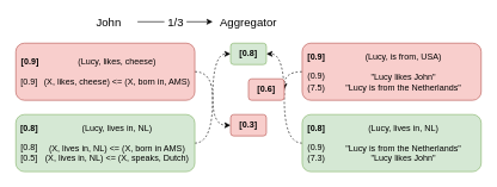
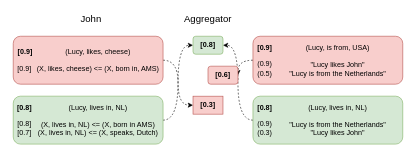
  <mxCell id="0" />
  <mxCell id="1" parent="0" />
  <mxCell id="2" style="edgeStyle=orthogonalEdgeStyle;curved=1;rounded=0;orthogonalLoop=1;jettySize=auto;html=1;exitX=1;exitY=0.5;exitDx=0;exitDy=0;entryX=0;entryY=0.5;entryDx=0;entryDy=0;dashed=1;" edge="1" parent="1" source="3" target="14"><mxGeometry relative="1" as="geometry" /></mxCell>
  <mxCell id="3" value="&amp;nbsp; &amp;nbsp; &amp;nbsp; &amp;nbsp; &amp;nbsp; (Lucy, lives in, NL)&lt;br&gt;&lt;br&gt;&amp;nbsp; &amp;nbsp; &amp;nbsp; &amp;nbsp; &amp;nbsp; (X, lives in, NL) &amp;lt;= (X, born in AMS)&lt;br&gt;&amp;nbsp; &amp;nbsp; &amp;nbsp; &amp;nbsp; &amp;nbsp; (X, lives in, NL) &amp;lt;= (X, speaks, Dutch)" style="rounded=1;whiteSpace=wrap;html=1;fillColor=#d5e8d4;strokeColor=#82b366;" vertex="1" parent="1"><mxGeometry x="21" y="160" width="250" height="80" as="geometry" /></mxCell>
  <mxCell id="4" style="edgeStyle=orthogonalEdgeStyle;curved=1;rounded=0;orthogonalLoop=1;jettySize=auto;html=1;exitX=1;exitY=0.5;exitDx=0;exitDy=0;entryX=0;entryY=0.5;entryDx=0;entryDy=0;dashed=1;" edge="1" parent="1" source="5" target="10"><mxGeometry relative="1" as="geometry" /></mxCell>
  <mxCell id="5" value="&amp;nbsp; &amp;nbsp; &amp;nbsp; &amp;nbsp; &amp;nbsp; (Lucy, likes, cheese)&lt;br&gt;&lt;br&gt;&amp;nbsp; &amp;nbsp; &amp;nbsp; &amp;nbsp; &amp;nbsp; (X, likes, cheese) &amp;lt;= (X, born in, AMS)" style="rounded=1;whiteSpace=wrap;html=1;fillColor=#f8cecc;strokeColor=#b85450;" vertex="1" parent="1"><mxGeometry x="21" y="60" width="250" height="80" as="geometry" /></mxCell>
  <mxCell id="6" style="edgeStyle=orthogonalEdgeStyle;curved=1;rounded=0;orthogonalLoop=1;jettySize=auto;html=1;exitX=0;exitY=0.5;exitDx=0;exitDy=0;entryX=1;entryY=0.5;entryDx=0;entryDy=0;dashed=1;" edge="1" parent="1" source="7" target="15"><mxGeometry relative="1" as="geometry" /></mxCell>
  <mxCell id="7" value="&amp;nbsp; &amp;nbsp; &amp;nbsp; &amp;nbsp; &amp;nbsp; (Lucy, is from, USA)&lt;br&gt;&lt;br&gt;&amp;nbsp; &amp;nbsp; &amp;nbsp; &amp;nbsp; &amp;nbsp; &quot;Lucy likes John&quot;&lt;br&gt;&amp;nbsp; &amp;nbsp; &amp;nbsp; &amp;nbsp; &amp;nbsp; &quot;Lucy is from the Netherlands&quot;" style="rounded=1;whiteSpace=wrap;html=1;fillColor=#f8cecc;strokeColor=#b85450;" vertex="1" parent="1"><mxGeometry x="421" y="60" width="250" height="80" as="geometry" /></mxCell>
  <mxCell id="8" style="edgeStyle=orthogonalEdgeStyle;rounded=0;orthogonalLoop=1;jettySize=auto;html=1;exitX=0;exitY=0.5;exitDx=0;exitDy=0;entryX=1;entryY=0.5;entryDx=0;entryDy=0;curved=1;dashed=1;" edge="1" parent="1" source="9" target="14"><mxGeometry relative="1" as="geometry" /></mxCell>
  <mxCell id="9" value="&amp;nbsp; &amp;nbsp; &amp;nbsp; &amp;nbsp; &amp;nbsp; (Lucy, lives in, NL)&lt;br&gt;&lt;br&gt;&amp;nbsp; &amp;nbsp; &amp;nbsp; &amp;nbsp; &amp;nbsp; &quot;Lucy is from the Netherlands&quot;&lt;br&gt;&amp;nbsp; &amp;nbsp; &amp;nbsp; &amp;nbsp; &amp;nbsp; &quot;Lucy likes John&quot;" style="rounded=1;whiteSpace=wrap;html=1;fillColor=#d5e8d4;strokeColor=#82b366;" vertex="1" parent="1"><mxGeometry x="421" y="160" width="250" height="80" as="geometry" /></mxCell>
- <mxCell id="10" value="&lt;b&gt;[0.3]&lt;/b&gt;" style="rounded=1;whiteSpace=wrap;html=1;fillColor=#f8cecc;strokeColor=#b85450;" vertex="1" parent="1"><mxGeometry x="321" y="160" width="50" height="30" as="geometry" /></mxCell>
- <mxCell id="11" value="&lt;font style=&quot;font-size: 16px&quot;&gt;&amp;nbsp;1/3&amp;nbsp;&lt;/font&gt;" style="edgeStyle=orthogonalEdgeStyle;rounded=0;orthogonalLoop=1;jettySize=auto;html=1;exitX=1;exitY=0.5;exitDx=0;exitDy=0;entryX=0;entryY=0.5;entryDx=0;entryDy=0;" edge="1" parent="1" source="12" target="13"><mxGeometry relative="1" as="geometry" /></mxCell>
+ <mxCell id="10" value="&lt;b&gt;[0.3]&lt;/b&gt;" style="whiteSpace=wrap;html=1;fillColor=#f8cecc;strokeColor=#b85450;rounded=0;" vertex="1" parent="1"><mxGeometry x="321" y="160" width="50" height="30" as="geometry" /></mxCell>
  <mxCell id="12" value="&lt;font style=&quot;font-size: 16px&quot;&gt;John&lt;/font&gt;" style="text;html=1;strokeColor=none;fillColor=none;align=center;verticalAlign=middle;whiteSpace=wrap;rounded=0;" vertex="1" parent="1"><mxGeometry x="111" y="20" width="80" height="20" as="geometry" /></mxCell>
  <mxCell id="13" value="&lt;font style=&quot;font-size: 16px&quot;&gt;Aggregator&lt;/font&gt;" style="text;html=1;strokeColor=none;fillColor=none;align=center;verticalAlign=middle;whiteSpace=wrap;rounded=0;" vertex="1" parent="1"><mxGeometry x="296" y="20" width="100" height="20" as="geometry" /></mxCell>
  <mxCell id="14" value="&lt;b&gt;[0.8]&lt;/b&gt;" style="rounded=1;whiteSpace=wrap;html=1;fillColor=#d5e8d4;strokeColor=#82b366;" vertex="1" parent="1"><mxGeometry x="321" y="60" width="50" height="30" as="geometry" /></mxCell>
  <mxCell id="15" value="&lt;b&gt;[0.6]&lt;/b&gt;" style="rounded=1;whiteSpace=wrap;html=1;fillColor=#f8cecc;strokeColor=#b85450;" vertex="1" parent="1"><mxGeometry x="346" y="110" width="50" height="30" as="geometry" /></mxCell>
  <mxCell id="16" value="&lt;b&gt;[0.9]&lt;/b&gt;" style="text;html=1;strokeColor=none;fillColor=none;align=center;verticalAlign=middle;whiteSpace=wrap;rounded=0;" vertex="1" parent="1"><mxGeometry x="21" y="76" width="40" height="20" as="geometry" /></mxCell>
  <mxCell id="17" value="[0.9]" style="text;html=1;strokeColor=none;fillColor=none;align=center;verticalAlign=middle;whiteSpace=wrap;rounded=0;" vertex="1" parent="1"><mxGeometry x="20" y="104" width="40" height="20" as="geometry" /></mxCell>
  <mxCell id="18" value="&lt;b&gt;[0.8]&lt;/b&gt;" style="text;html=1;strokeColor=none;fillColor=none;align=center;verticalAlign=middle;whiteSpace=wrap;rounded=0;" vertex="1" parent="1"><mxGeometry x="20" y="169" width="40" height="20" as="geometry" /></mxCell>
  <mxCell id="19" value="[0.8]" style="text;html=1;strokeColor=none;fillColor=none;align=center;verticalAlign=middle;whiteSpace=wrap;rounded=0;" vertex="1" parent="1"><mxGeometry x="20" y="197" width="40" height="20" as="geometry" /></mxCell>
- <mxCell id="20" value="[0.5]" style="text;html=1;strokeColor=none;fillColor=none;align=center;verticalAlign=middle;whiteSpace=wrap;rounded=0;" vertex="1" parent="1"><mxGeometry x="20" y="212" width="40" height="20" as="geometry" /></mxCell>
+ <mxCell id="20" value="[0.7]" style="text;html=1;strokeColor=none;fillColor=none;align=center;verticalAlign=middle;whiteSpace=wrap;rounded=0;" vertex="1" parent="1"><mxGeometry x="20" y="212" width="40" height="20" as="geometry" /></mxCell>
  <mxCell id="21" value="&lt;b&gt;[0.9]&lt;/b&gt;" style="text;html=1;strokeColor=none;fillColor=none;align=center;verticalAlign=middle;whiteSpace=wrap;rounded=0;" vertex="1" parent="1"><mxGeometry x="421" y="70" width="40" height="20" as="geometry" /></mxCell>
  <mxCell id="22" value="&lt;b&gt;[0.8]&lt;/b&gt;" style="text;html=1;strokeColor=none;fillColor=none;align=center;verticalAlign=middle;whiteSpace=wrap;rounded=0;" vertex="1" parent="1"><mxGeometry x="421" y="169" width="40" height="20" as="geometry" /></mxCell>
  <mxCell id="23" value="&lt;span style=&quot;font-weight: normal&quot;&gt;(0.9)&lt;/span&gt;" style="text;html=1;strokeColor=none;fillColor=none;align=center;verticalAlign=middle;whiteSpace=wrap;rounded=0;fontStyle=1" vertex="1" parent="1"><mxGeometry x="421" y="96" width="40" height="20" as="geometry" /></mxCell>
  <mxCell id="24" value="(0.9)" style="text;html=1;strokeColor=none;fillColor=none;align=center;verticalAlign=middle;whiteSpace=wrap;rounded=0;" vertex="1" parent="1"><mxGeometry x="421" y="197" width="40" height="20" as="geometry" /></mxCell>
- <mxCell id="25" value="(7.3)" style="text;html=1;strokeColor=none;fillColor=none;align=center;verticalAlign=middle;whiteSpace=wrap;rounded=0;" vertex="1" parent="1"><mxGeometry x="421" y="212" width="40" height="20" as="geometry" /></mxCell>
- <mxCell id="26" value="&lt;span style=&quot;font-weight: normal&quot;&gt;(7.5)&lt;/span&gt;" style="text;html=1;strokeColor=none;fillColor=none;align=center;verticalAlign=middle;whiteSpace=wrap;rounded=0;fontStyle=1" vertex="1" parent="1"><mxGeometry x="421" y="112" width="40" height="20" as="geometry" /></mxCell>
+ <mxCell id="25" value="(0.3)" style="text;html=1;strokeColor=none;fillColor=none;align=center;verticalAlign=middle;whiteSpace=wrap;rounded=0;" vertex="1" parent="1"><mxGeometry x="421" y="212" width="40" height="20" as="geometry" /></mxCell>
+ <mxCell id="26" value="&lt;span style=&quot;font-weight: normal&quot;&gt;(0.5)&lt;/span&gt;" style="text;html=1;strokeColor=none;fillColor=none;align=center;verticalAlign=middle;whiteSpace=wrap;rounded=0;fontStyle=1" vertex="1" parent="1"><mxGeometry x="421" y="112" width="40" height="20" as="geometry" /></mxCell>
